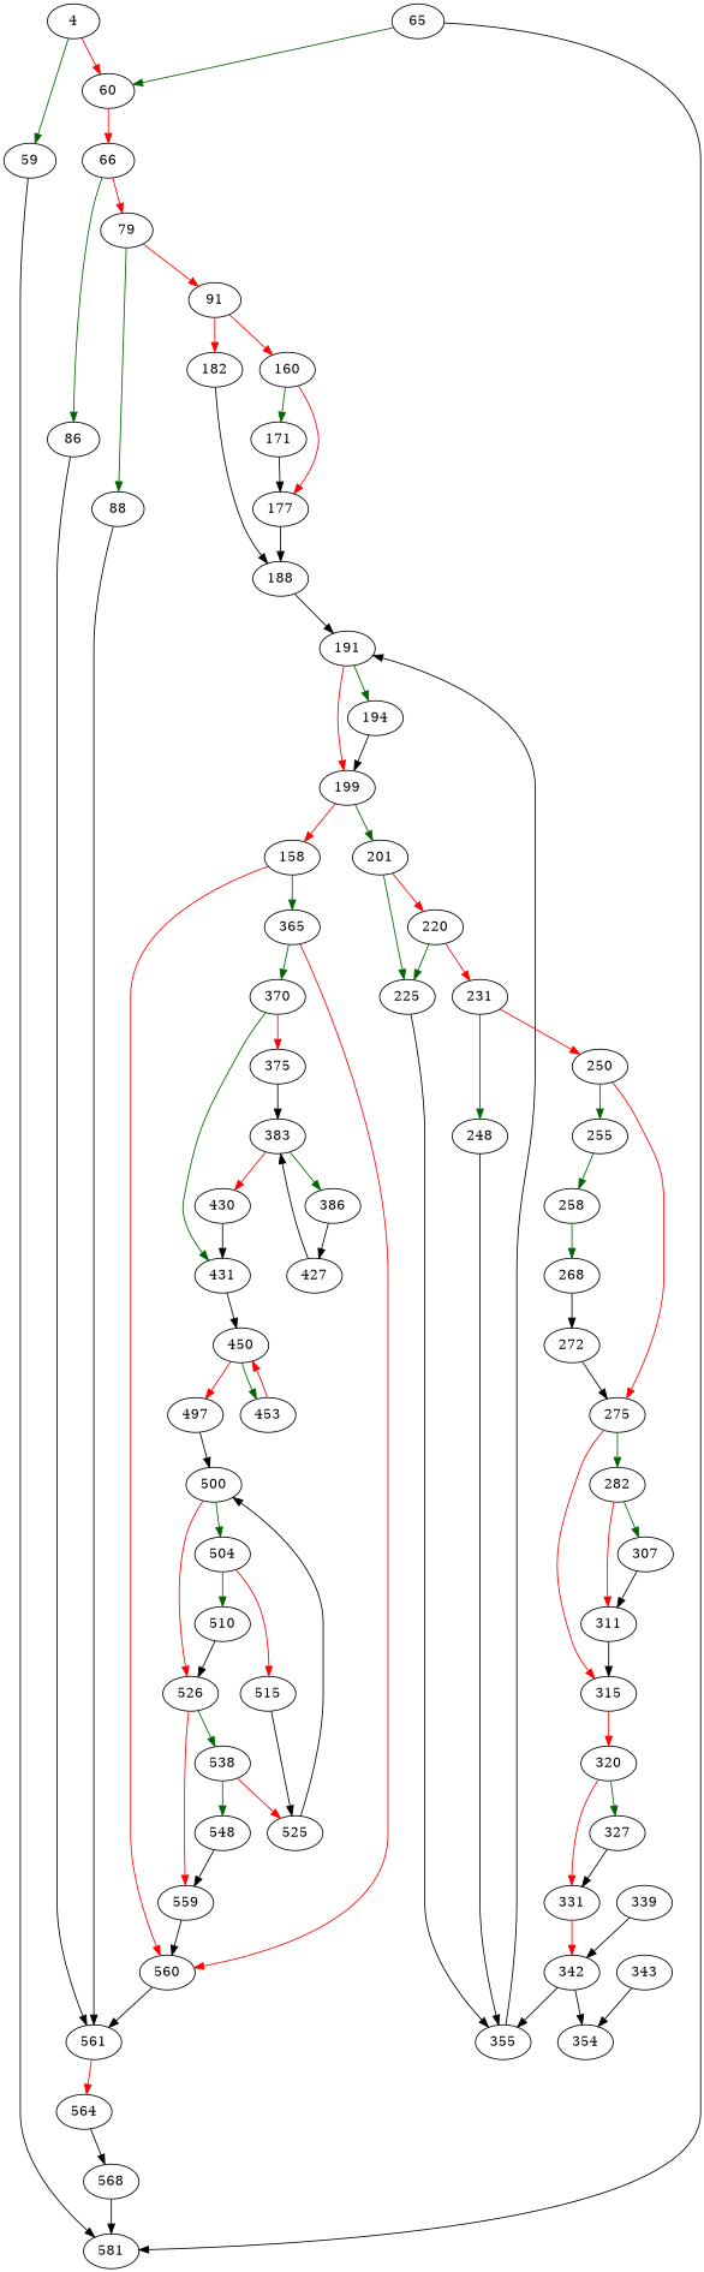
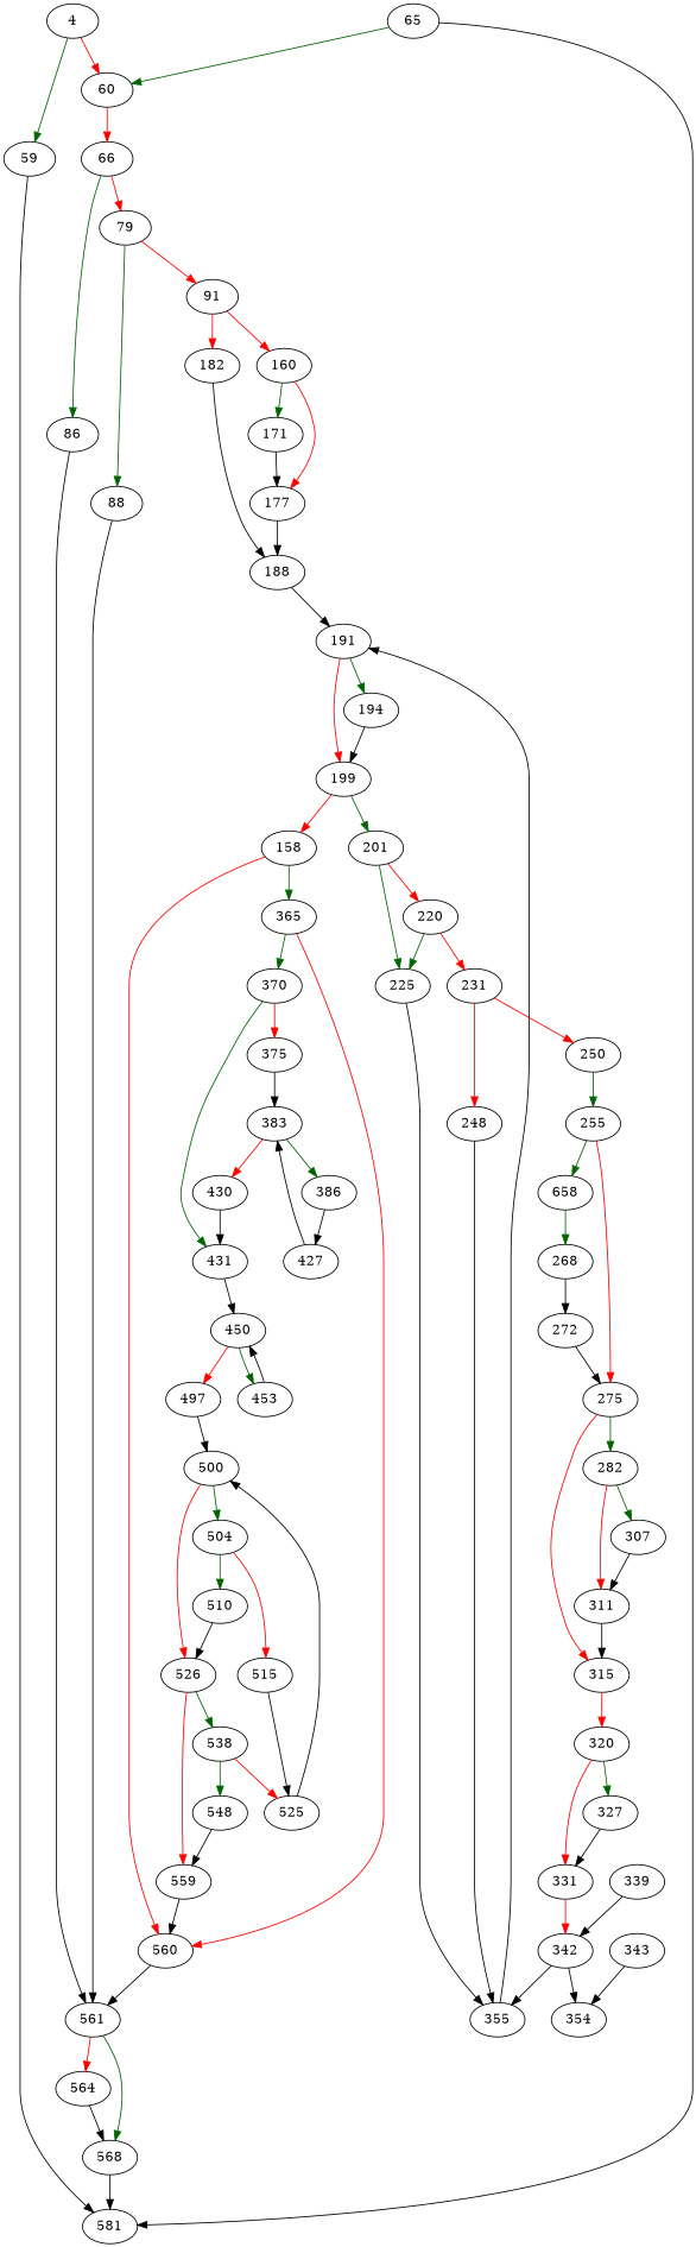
  strict digraph {
    4 [entry=true]
    59
    60
    581
    66
    65
    n7 [label=86]
    79
    561
    88
    91
    568
    564
    182
    160
    188
    171
    177
    191
    194
    199
    201
    n23 [label=158]
    225
    220
    365
    560
    355
    231
    370
    248
    250
    255
    275
-   258
+   258 [label=658]
    282
    315
    268
    307
    311
    320
    272
    343
    354
    327
    331
    342
    339
    431
    375
    450
    383
    453
    497
    386
    430
    427
    500
    504
    526
    510
    515
    538
    559
    525
    548
    4 -> 59 [color=darkgreen cond=true]
    4 -> 60 [color=red cond=false]
    59 -> 581
    60 -> 66 [color=red cond=false]
    66 -> n7 [color=darkgreen cond=true]
    66 -> 79 [color=red cond=false]
    65 -> 60 [color=darkgreen cond=true]
    65 -> 581
    n7 -> 561
    79 -> 88 [color=darkgreen cond=true]
    79 -> 91 [color=red cond=false]
+   561 -> 568 [color=darkgreen cond=true]
    561 -> 564 [color=red cond=false]
    88 -> 561
    91 -> 182 [color=red cond=true]
    91 -> 160 [color=red cond=false]
    568 -> 581
    564 -> 568
    182 -> 188
    160 -> 171 [color=darkgreen cond=true]
    160 -> 177 [color=red cond=false]
    188 -> 191
    171 -> 177
    177 -> 188
    191 -> 194 [color=darkgreen cond=true]
    191 -> 199 [color=red cond=false]
    194 -> 199
    199 -> 201 [color=darkgreen cond=true]
    199 -> n23 [color=red cond=false]
    201 -> 225 [color=darkgreen cond=true]
    201 -> 220 [color=red cond=false]
    n23 -> 365 [color=darkgreen cond=true]
    n23 -> 560 [color=red cond=false]
    225 -> 355
    220 -> 225 [color=darkgreen cond=true]
    220 -> 231 [color=red cond=false]
    365 -> 560 [color=red cond=false]
    365 -> 370 [color=darkgreen cond=true]
    560 -> 561
    355 -> 191
-   231 -> 248 [color=darkgreen cond=true]
+   231 -> 248 [color=red cond=true]
    231 -> 250 [color=red cond=false]
    370 -> 431 [color=darkgreen cond=true]
    370 -> 375 [color=red cond=false]
    248 -> 355
    250 -> 255 [color=darkgreen cond=true]
-   250 -> 275 [color=red cond=false]
+   255 -> 275 [color=red cond=false]
    255 -> 258 [color=darkgreen cond=true]
    275 -> 282 [color=darkgreen cond=true]
    275 -> 315 [color=red cond=false]
    258 -> 268 [color=darkgreen cond=true]
    282 -> 307 [color=darkgreen cond=true]
    282 -> 311 [color=red cond=false]
    315 -> 320 [color=red cond=false]
    268 -> 272
    307 -> 311
    311 -> 315
    320 -> 327 [color=darkgreen cond=true]
    320 -> 331 [color=red cond=false]
    272 -> 275
    343 -> 354
    327 -> 331
    331 -> 342 [color=red cond=false]
    342 -> 355
    342 -> 354
    339 -> 342
    431 -> 450
    375 -> 383
    450 -> 453 [color=darkgreen cond=true]
    450 -> 497 [color=red cond=false]
    383 -> 386 [color=darkgreen cond=true]
    383 -> 430 [color=red cond=false]
-   453 -> 450 [color=red]
+   453 -> 450
    497 -> 500
    386 -> 427
    430 -> 431
    427 -> 383
    500 -> 504 [color=darkgreen cond=true]
    500 -> 526 [color=red cond=false]
    504 -> 510 [color=darkgreen cond=true]
    504 -> 515 [color=red cond=false]
    526 -> 538 [color=darkgreen cond=true]
    526 -> 559 [color=red cond=false]
    510 -> 526
    515 -> 525
    538 -> 525 [color=red cond=false]
    538 -> 548 [color=darkgreen cond=true]
    559 -> 560
    525 -> 500
    548 -> 559
  }
